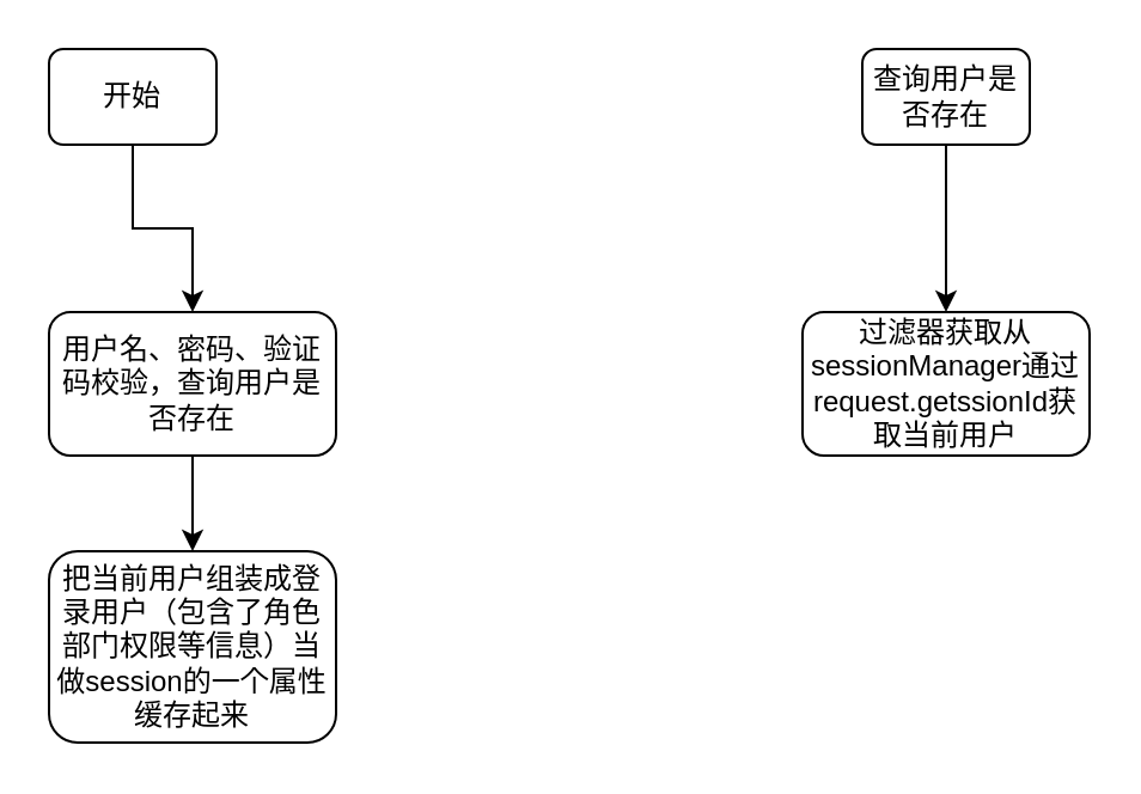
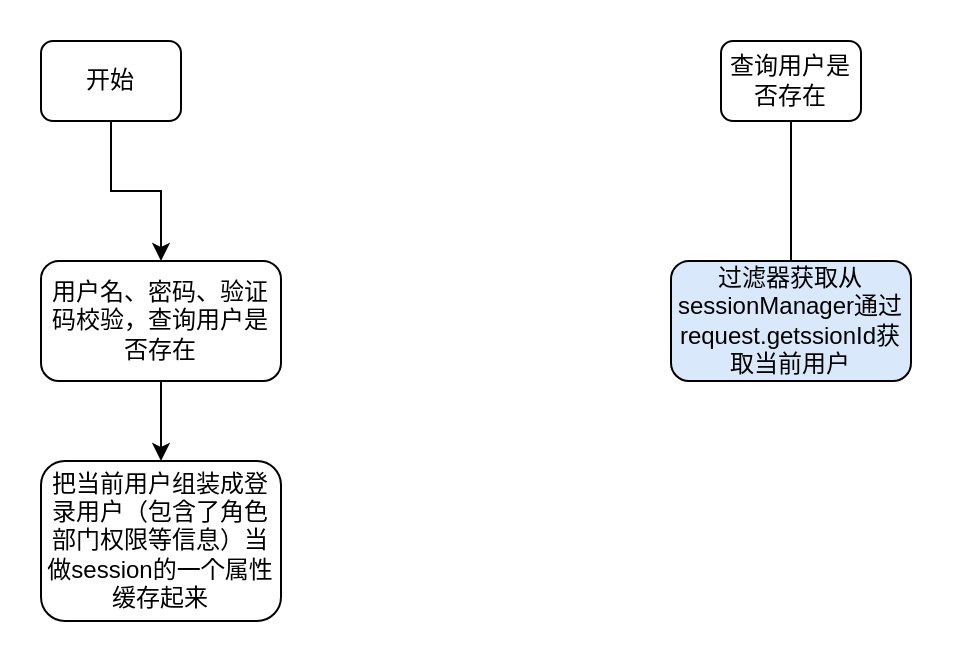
  <mxCell id="0" />
  <mxCell id="1" parent="0" />
  <mxCell id="2" value="" style="edgeStyle=orthogonalEdgeStyle;rounded=0;orthogonalLoop=1;jettySize=auto;html=1;" edge="1" parent="1" source="3" target="5"><mxGeometry relative="1" as="geometry" /></mxCell>
  <mxCell id="3" value="开始" style="rounded=1;whiteSpace=wrap;html=1;" vertex="1" parent="1"><mxGeometry x="20" y="20" width="70" height="40" as="geometry" /></mxCell>
  <mxCell id="4" value="" style="edgeStyle=orthogonalEdgeStyle;rounded=0;orthogonalLoop=1;jettySize=auto;html=1;" edge="1" parent="1" source="5" target="6"><mxGeometry relative="1" as="geometry" /></mxCell>
  <mxCell id="5" value="用户名、密码、验证码校验，查询用户是否存在" style="whiteSpace=wrap;html=1;rounded=1;" vertex="1" parent="1"><mxGeometry x="20" y="130" width="120" height="60" as="geometry" /></mxCell>
  <mxCell id="6" value="把当前用户组装成登录用户（包含了角色部门权限等信息）当做session的一个属性缓存起来" style="whiteSpace=wrap;html=1;rounded=1;" vertex="1" parent="1"><mxGeometry x="20" y="230" width="120" height="80" as="geometry" /></mxCell>
- <mxCell id="7" value="" style="edgeStyle=orthogonalEdgeStyle;rounded=0;orthogonalLoop=1;jettySize=auto;html=1;" edge="1" parent="1" source="8" target="9"><mxGeometry relative="1" as="geometry" /></mxCell>
+ <mxCell id="7" value="" style="edgeStyle=orthogonalEdgeStyle;rounded=0;orthogonalLoop=1;jettySize=auto;html=1;endArrow=none;" edge="1" parent="1" source="8" target="9"><mxGeometry relative="1" as="geometry" /></mxCell>
  <mxCell id="8" value="查询用户是否存在" style="rounded=1;whiteSpace=wrap;html=1;" vertex="1" parent="1"><mxGeometry x="360" y="20" width="70" height="40" as="geometry" /></mxCell>
- <mxCell id="9" value="过滤器获取从sessionManager通过request.getssionId获取当前用户" style="whiteSpace=wrap;html=1;rounded=1;" vertex="1" parent="1"><mxGeometry x="335" y="130" width="120" height="60" as="geometry" /></mxCell>
+ <mxCell id="9" value="过滤器获取从sessionManager通过request.getssionId获取当前用户" style="whiteSpace=wrap;html=1;rounded=1;fillColor=#dae8fc;" vertex="1" parent="1"><mxGeometry x="335" y="130" width="120" height="60" as="geometry" /></mxCell>
